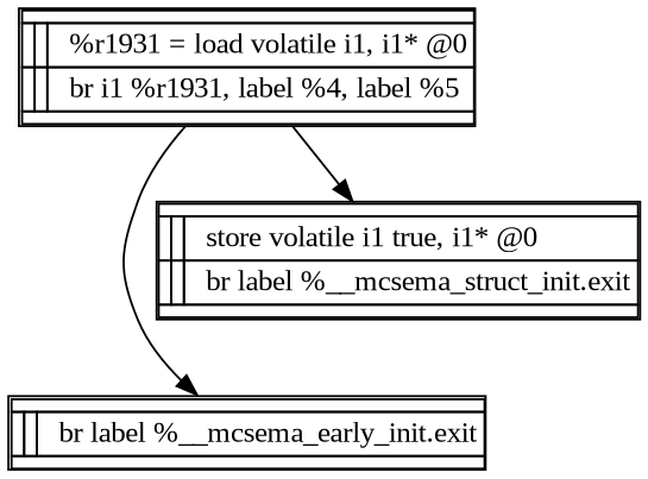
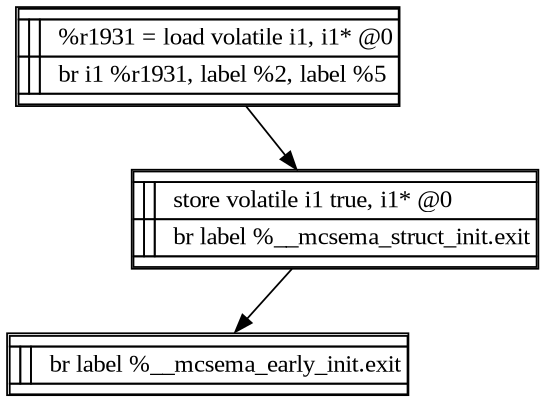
  digraph {
    fontname="Liberation Serif"
    node [fontname="Liberation Serif" labeljust=l margin=0 nojustify=false shape=none]
    edge [fontname="Liberation Serif"]
-   n1 [label=<<table cellspacing="0"> <tr><td align="left" colspan="3"></td></tr> <tr><td align="left"></td><td></td><td align="left">  %r1931 = load volatile i1, i1* @0</td></tr> <tr><td align="left"></td><td></td><td align="left">  br i1 %r1931, label %4, label %5</td></tr> <tr><td align="left" colspan="3"></td></tr> </table>>]
+   n1 [label=<<table cellspacing="0"> <tr><td align="left" colspan="3"></td></tr> <tr><td align="left"></td><td></td><td align="left">  %r1931 = load volatile i1, i1* @0</td></tr> <tr><td align="left"></td><td></td><td align="left">  br i1 %r1931, label %2, label %5</td></tr> <tr><td align="left" colspan="3"></td></tr> </table>>]
    n2 [label=<<table cellspacing="0"> <tr><td align="left" colspan="3"></td></tr> <tr><td align="left"></td><td></td><td align="left">  br label %__mcsema_early_init.exit</td></tr> <tr><td align="left" colspan="3"></td></tr> </table>>]
    n3 [label=<<table cellspacing="0"> <tr><td align="left" colspan="3"></td></tr> <tr><td align="left"></td><td></td><td align="left">  store volatile i1 true, i1* @0</td></tr> <tr><td align="left"></td><td></td><td align="left">  br label %__mcsema_struct_init.exit</td></tr> <tr><td align="left" colspan="3"></td></tr> </table>>]
-   n1 -> n2
+   n3 -> n2
    n1 -> n3
  }
